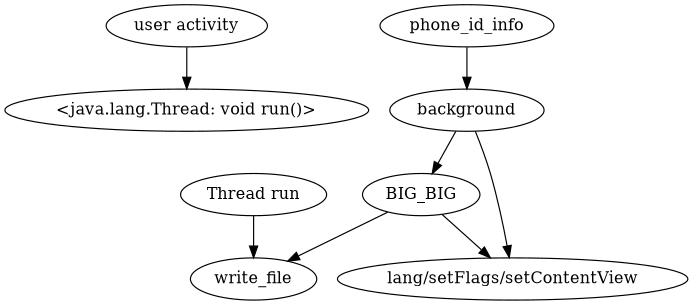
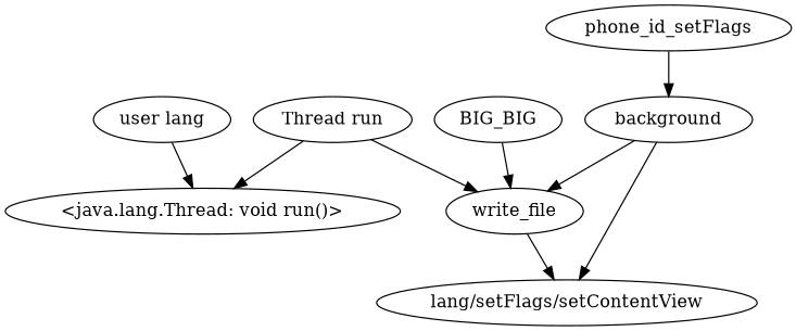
  strict digraph {
    "graph"="{}"
    node [domain=library type=merged]
    edge [deps=DATAFLOW type=DEP]
    "<java.lang.Thread: void run()>" [type=SENSITIVE_METHOD]
    n2 [label="lang/setFlags/setContentView"]
    background [type=entrypoint]
-   phone_id_info
+   phone_id_info [label=phone_id_setFlags]
    n5 [label=BIG_BIG type=CONST_INT]
    write_file
-   "user activity" [type=entrypoint]
+   "user activity" [type=entrypoint label="user lang"]
    "Thread run" [type=entrypoint]
    background -> n2 [deps=DOMINATE]
-   background -> n5 [deps="DATAFLOW-DATAFLOW-DATAFLOW-CALL-CALL-CALL-DATAFLOW-CALL-CALL-CALL"]
+   background -> write_file [deps="DATAFLOW-DATAFLOW-DATAFLOW-CALL-CALL-CALL-DATAFLOW-CALL-CALL-CALL"]
    phone_id_info -> background [deps="FROM_SENSITIVE_PARENT_TO_SENSITIVE_API-CALL"]
-   n5 -> n2
+   write_file -> n2
    n5 -> write_file
    "user activity" -> "<java.lang.Thread: void run()>" [deps="FROM_SENSITIVE_PARENT_TO_SENSITIVE_API-CALL-CALL-CALL-CALL-CALL-CALL-CALL-CALL-CALL"]
+   "Thread run" -> "<java.lang.Thread: void run()>" [deps=FROM_SENSITIVE_PARENT_TO_SENSITIVE_API]
    "Thread run" -> write_file [deps="FROM_SENSITIVE_PARENT_TO_SENSITIVE_API-CALL-CALL-CALL-CALL"]
  }
